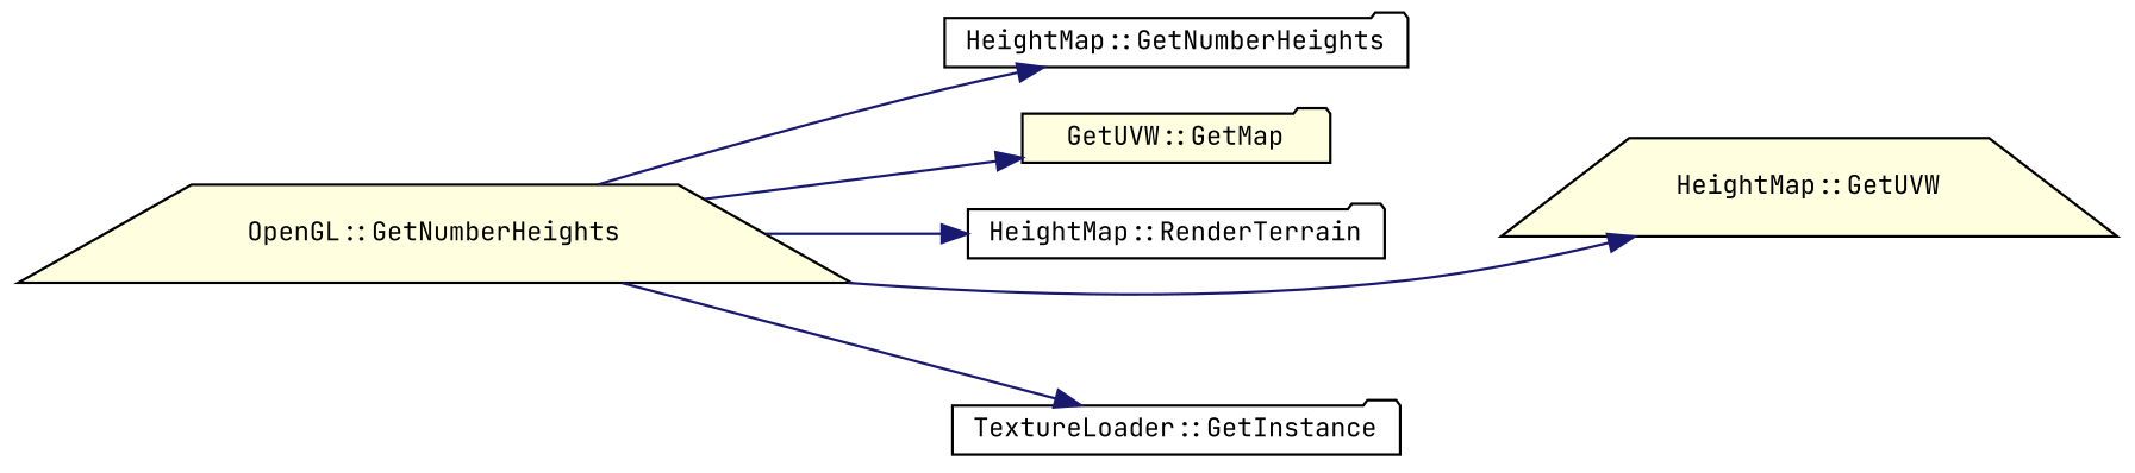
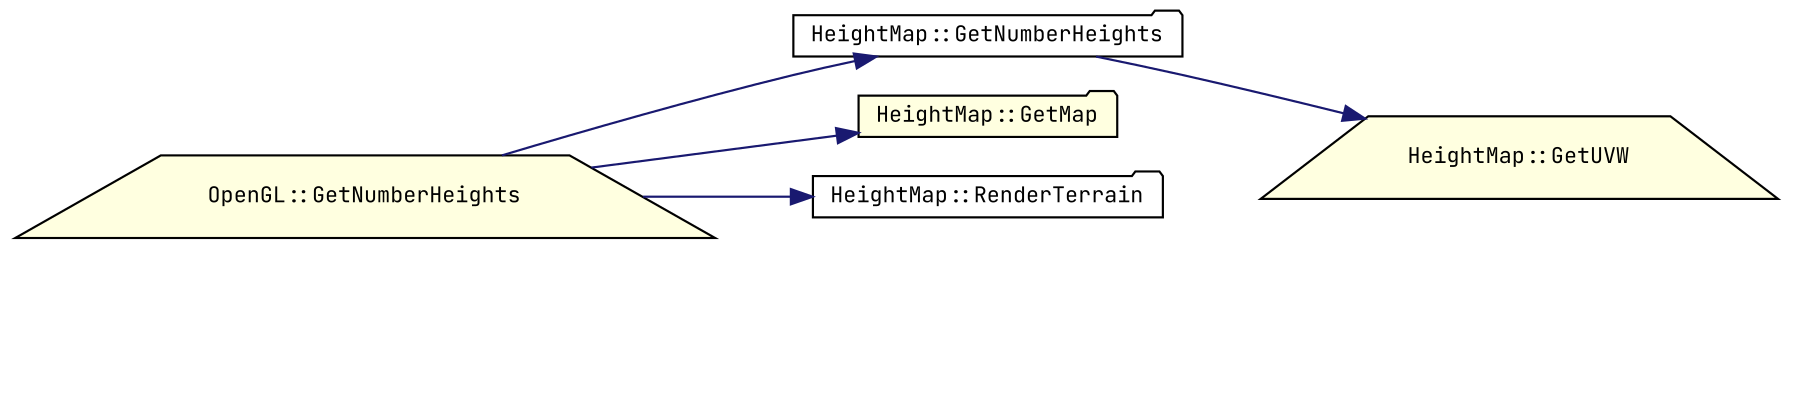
  digraph {
    fontname="JetBrains Mono"
    rankdir=LR
    node [color=black fillcolor=lightyellow fontname="JetBrains Mono" fontsize=10 shape=folder style=filled]
    edge [color=midnightblue fontname="JetBrains Mono" fontsize=10 labelfontname=Helvetica labelfontsize=10 style=solid]
    n1 [fontcolor=black height=0.2 label="OpenGL::GetNumberHeights" shape=trapezium width=0.4]
    n2 [fillcolor=white height=0.2 label="HeightMap::GetNumberHeights" width=0.4]
-   n3 [height=0.2 label="GetUVW::GetMap" width=0.4]
+   n3 [height=0.2 label="HeightMap::GetMap" width=0.4]
    n4 [fillcolor=white height=0.2 label="HeightMap::RenderTerrain" width=0.4]
    n5 [height=0.2 label="HeightMap::GetUVW" shape=trapezium width=0.4]
-   n6 [fillcolor=white height=0.2 label="TextureLoader::GetInstance" width=0.4]
    n1 -> n2
    n1 -> n3
    n1 -> n4
-   n1 -> n5
-   n1 -> n6
+   n2 -> n5
  }
